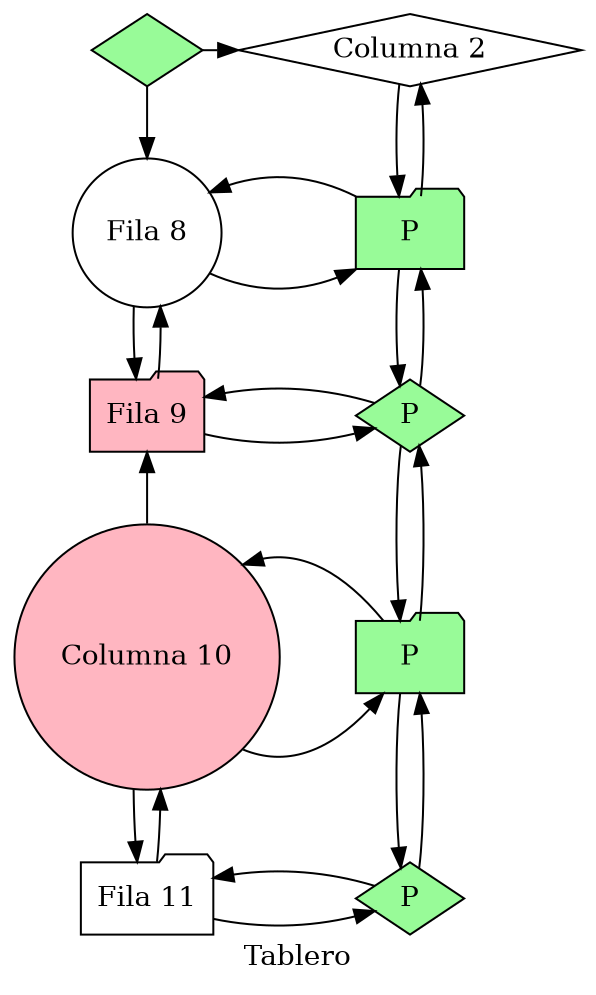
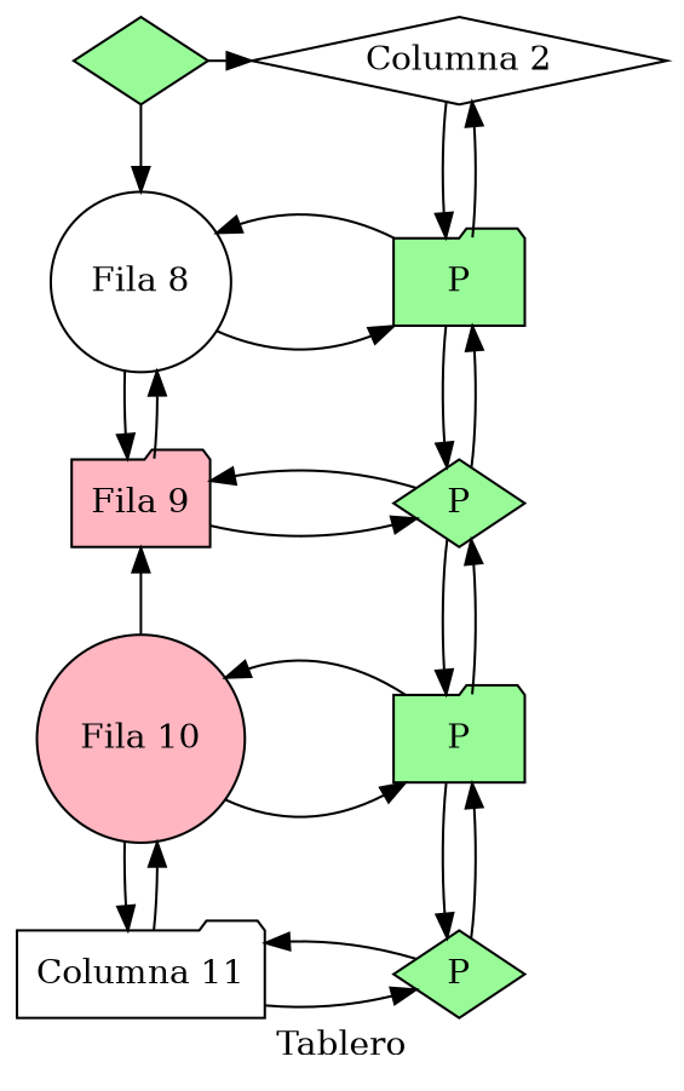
  digraph {
    bgcolor=white
    label=Tablero
    node [color=black fillcolor=palegreen group=1 shape=diamond style=filled]
    n1 [label="   "]
    n2 [fillcolor=white group=6 label="Columna 2"]
    n3 [fillcolor=white label="Fila 8" shape=circle]
    n4 [group=6 label=P shape=folder]
    n5 [fillcolor=lightpink label="Fila 9" shape=folder]
    n6 [group=6 label=P]
-   n7 [fillcolor=lightpink label="Columna 10" shape=circle]
+   n7 [fillcolor=lightpink label="Fila 10" shape=circle]
    n8 [group=6 label=P shape=folder]
-   n9 [fillcolor=white label="Fila 11" shape=folder]
+   n9 [fillcolor=white label="Columna 11" shape=folder]
    n10 [group=6 label=P]
    subgraph sub_1 {
      rank=same
      n1
      n2
    }
    subgraph sub_2 {
      rank=same
      n3
      n4
    }
    subgraph sub_3 {
      rank=same
      n5
      n6
    }
    subgraph sub_4 {
      rank=same
      n7
      n8
    }
    subgraph sub_5 {
      rank=same
      n9
      n10
    }
    n1 -> n2
    n1 -> n3
    n2 -> n4
    n3 -> n4
    n3 -> n5
    n4 -> n2
    n4 -> n3
    n4 -> n6
    n5 -> n3
    n5 -> n6
    n6 -> n4
    n6 -> n5
    n6 -> n8
    n7 -> n5
    n7 -> n8
    n7 -> n9
    n8 -> n6
    n8 -> n7
    n8 -> n10
    n9 -> n7
    n9 -> n10
    n10 -> n8
    n10 -> n9
  }
